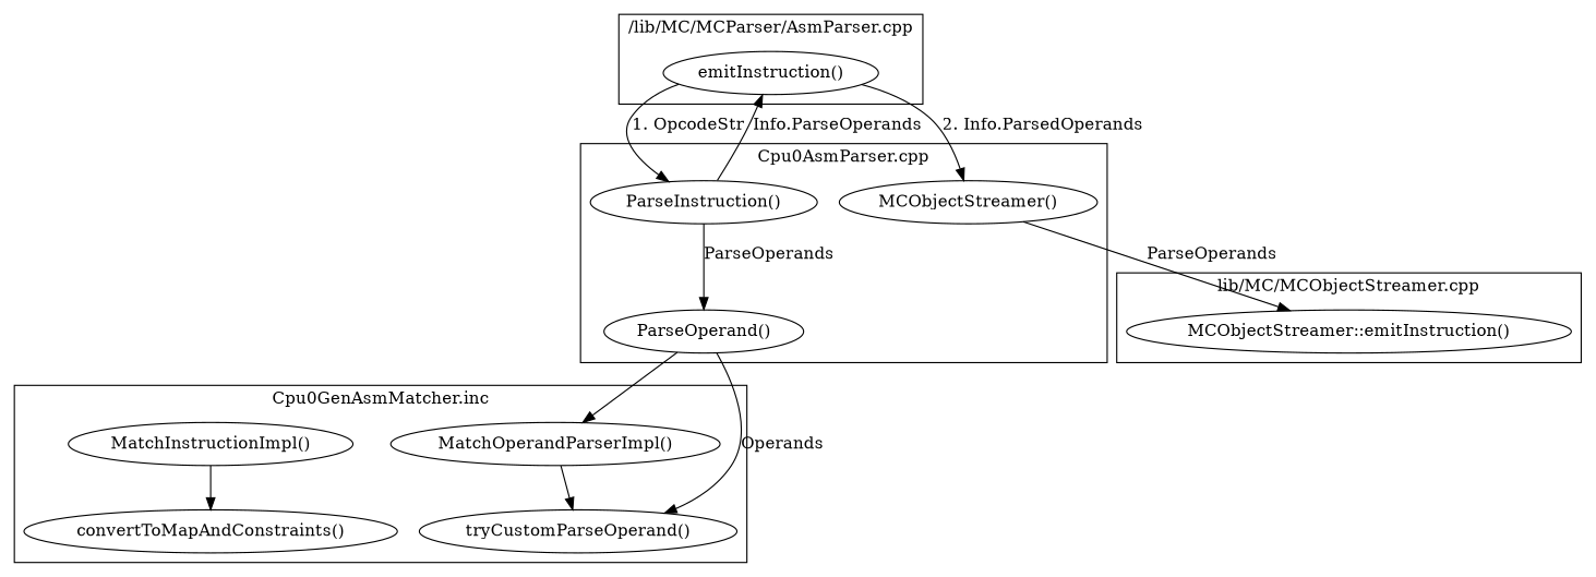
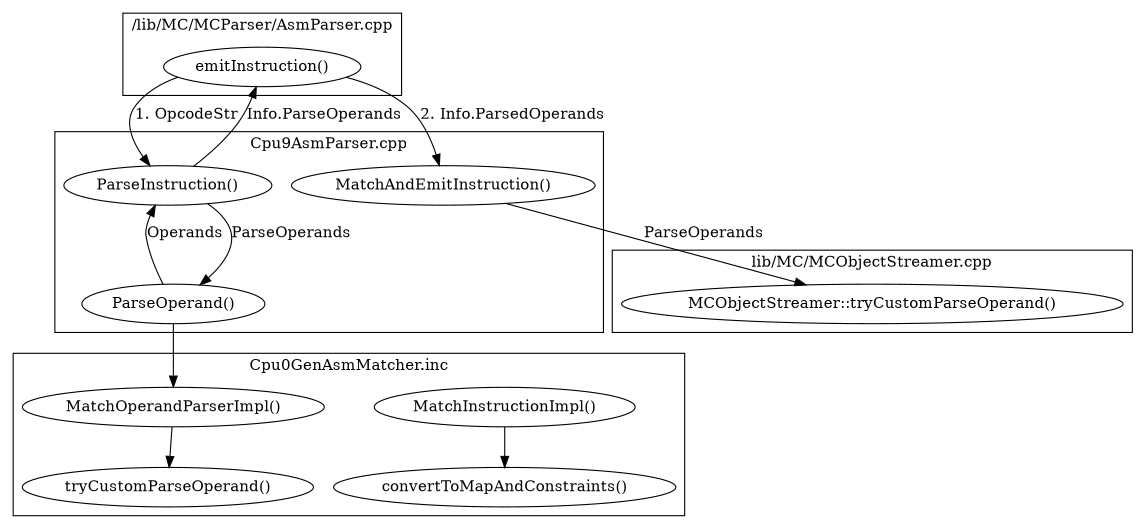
  digraph {
    rankdir=TB
    n1 [label="emitInstruction()"]
    "ParseInstruction()"
-   "MatchAndEmitInstruction()" [label="MCObjectStreamer()"]
+   "MatchAndEmitInstruction()"
    "ParseOperand()"
    "MatchInstructionImpl()"
    "convertToMapAndConstraints()"
    "MatchOperandParserImpl()"
    "tryCustomParseOperand()"
-   "MCObjectStreamer::emitInstruction()"
+   "MCObjectStreamer::emitInstruction()" [label="MCObjectStreamer::tryCustomParseOperand()"]
    subgraph cluster_1 {
      label="/lib/MC/MCParser/AsmParser.cpp"
      n1
    }
    subgraph cluster_2 {
-     label="Cpu0AsmParser.cpp"
+     label="Cpu9AsmParser.cpp"
      "ParseInstruction()"
      "MatchAndEmitInstruction()"
      "ParseOperand()"
    }
    subgraph cluster_3 {
      label="Cpu0GenAsmMatcher.inc"
      "MatchInstructionImpl()"
      "convertToMapAndConstraints()"
      "MatchOperandParserImpl()"
      "tryCustomParseOperand()"
    }
    subgraph cluster_4 {
      label="lib/MC/MCObjectStreamer.cpp"
      "MCObjectStreamer::emitInstruction()"
    }
    n1 -> "ParseInstruction()" [label="1. OpcodeStr"]
    n1 -> "MatchAndEmitInstruction()" [label="2. Info.ParsedOperands"]
    "ParseInstruction()" -> n1 [label="Info.ParseOperands"]
    "ParseInstruction()" -> "ParseOperand()" [label=ParseOperands]
    "MatchAndEmitInstruction()" -> "MCObjectStreamer::emitInstruction()" [label=ParseOperands]
-   "ParseOperand()" -> "tryCustomParseOperand()" [label=Operands]
+   "ParseOperand()" -> "ParseInstruction()" [label=Operands]
    "ParseOperand()" -> "MatchOperandParserImpl()"
    "MatchInstructionImpl()" -> "convertToMapAndConstraints()"
    "MatchOperandParserImpl()" -> "tryCustomParseOperand()"
  }
